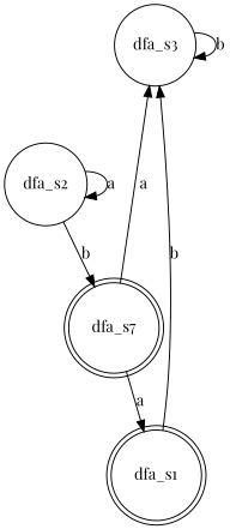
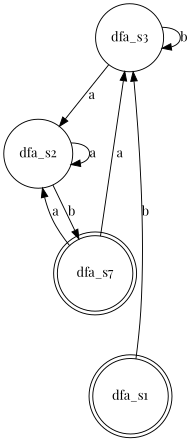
  digraph {
    fontname="Playfair Display"
    rankdir=TB
    node [fontname="Playfair Display" shape=circle]
    edge [fontname="Playfair Display"]
    dfa_s3
    dfa_s1 [shape=doublecircle]
    dfa_s2
    dfa_s7 [shape=doublecircle]
    dfa_s3 -> dfa_s3 [label=b]
+   dfa_s3 -> dfa_s2 [label=a]
    dfa_s1 -> dfa_s3 [label=b]
    dfa_s2 -> dfa_s2 [label=a]
    dfa_s2 -> dfa_s7 [label=b]
    dfa_s7 -> dfa_s3 [label=a]
-   dfa_s7 -> dfa_s1 [label=a]
+   dfa_s7 -> dfa_s2 [label=a]
  }
